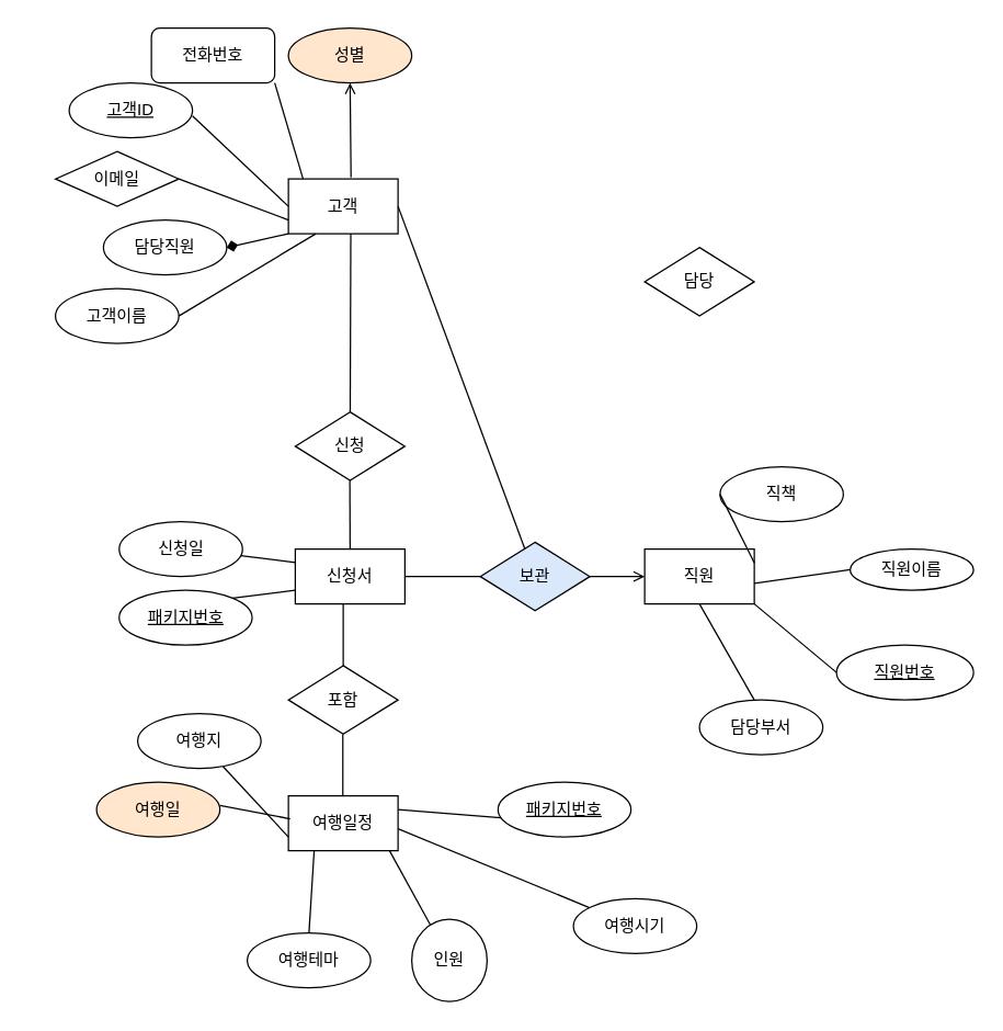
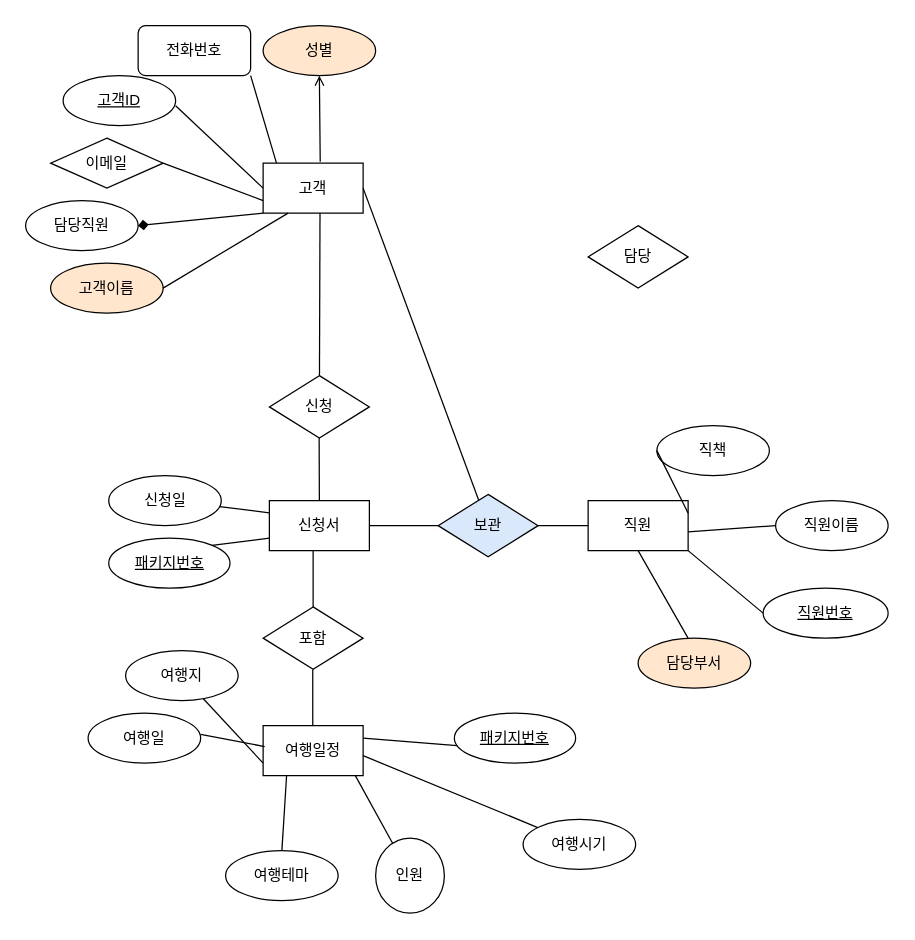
  <mxCell id="0" />
  <mxCell id="1" parent="0" />
  <mxCell id="2" value="" style="edgeStyle=orthogonalEdgeStyle;rounded=0;orthogonalLoop=1;jettySize=auto;html=1;shape=link;strokeColor=none;" parent="1" source="3" target="12" edge="1"><mxGeometry relative="1" as="geometry" /></mxCell>
  <mxCell id="3" value="고객" style="rounded=0;whiteSpace=wrap;html=1;" parent="1" vertex="1"><mxGeometry x="210" y="130" width="80" height="40" as="geometry" /></mxCell>
  <mxCell id="4" value="직원" style="rounded=0;whiteSpace=wrap;html=1;" parent="1" vertex="1"><mxGeometry x="470" y="400" width="80" height="40" as="geometry" /></mxCell>
  <mxCell id="5" value="신청서" style="rounded=0;whiteSpace=wrap;html=1;" parent="1" vertex="1"><mxGeometry x="215" y="400" width="80" height="40" as="geometry" /></mxCell>
  <mxCell id="6" value="신청" style="rhombus;whiteSpace=wrap;html=1;" parent="1" vertex="1"><mxGeometry x="215" y="300" width="80" height="50" as="geometry" /></mxCell>
  <mxCell id="7" value="여행일정" style="rounded=0;whiteSpace=wrap;html=1;" parent="1" vertex="1"><mxGeometry x="210" y="580" width="80" height="40" as="geometry" /></mxCell>
  <mxCell id="8" value="포함" style="rhombus;whiteSpace=wrap;html=1;" parent="1" vertex="1"><mxGeometry x="210" y="485" width="80" height="50" as="geometry" /></mxCell>
- <mxCell id="9" value="고객이름" style="ellipse;whiteSpace=wrap;html=1;" parent="1" vertex="1"><mxGeometry x="40" y="210" width="90" height="40" as="geometry" /></mxCell>
+ <mxCell id="9" value="고객이름" style="ellipse;whiteSpace=wrap;html=1;fillColor=#ffe6cc;" parent="1" vertex="1"><mxGeometry x="40" y="210" width="90" height="40" as="geometry" /></mxCell>
  <mxCell id="10" value="성별" style="ellipse;whiteSpace=wrap;html=1;fillColor=#ffe6cc;" parent="1" vertex="1"><mxGeometry x="210" y="20" width="90" height="40" as="geometry" /></mxCell>
  <mxCell id="11" value="이메일" style="rhombus;whiteSpace=wrap;html=1;" parent="1" vertex="1"><mxGeometry x="40" y="110" width="90" height="40" as="geometry" /></mxCell>
  <mxCell id="12" value="전화번호" style="whiteSpace=wrap;html=1;rounded=1;" parent="1" vertex="1"><mxGeometry x="110" y="20" width="90" height="40" as="geometry" /></mxCell>
  <mxCell id="13" value="보관" style="rhombus;whiteSpace=wrap;html=1;fillColor=#dae8fc;" parent="1" vertex="1"><mxGeometry x="350" y="395" width="80" height="50" as="geometry" /></mxCell>
- <mxCell id="14" value="담당직원" style="ellipse;whiteSpace=wrap;html=1;" parent="1" vertex="1"><mxGeometry x="75" y="160" width="90" height="40" as="geometry" /></mxCell>
- <mxCell id="15" value="담당부서" style="ellipse;whiteSpace=wrap;html=1;" parent="1" vertex="1"><mxGeometry x="510" y="510" width="90" height="40" as="geometry" /></mxCell>
- <mxCell id="16" value="직원이름" style="ellipse;whiteSpace=wrap;html=1;" parent="1" vertex="1"><mxGeometry x="620" y="400" width="90" height="30" as="geometry" /></mxCell>
+ <mxCell id="14" value="담당직원" style="ellipse;whiteSpace=wrap;html=1;" parent="1" vertex="1"><mxGeometry x="20" y="160" width="90" height="40" as="geometry" /></mxCell>
+ <mxCell id="15" value="담당부서" style="ellipse;whiteSpace=wrap;html=1;fillColor=#ffe6cc;" parent="1" vertex="1"><mxGeometry x="510" y="510" width="90" height="40" as="geometry" /></mxCell>
+ <mxCell id="16" value="직원이름" style="ellipse;whiteSpace=wrap;html=1;" parent="1" vertex="1"><mxGeometry x="620" y="400" width="90" height="40" as="geometry" /></mxCell>
  <mxCell id="17" value="직책" style="ellipse;whiteSpace=wrap;html=1;" parent="1" vertex="1"><mxGeometry x="525" y="340" width="90" height="40" as="geometry" /></mxCell>
  <mxCell id="18" value="담당" style="rhombus;whiteSpace=wrap;html=1;" parent="1" vertex="1"><mxGeometry x="470" y="180" width="80" height="50" as="geometry" /></mxCell>
  <mxCell id="19" value="여행지" style="ellipse;whiteSpace=wrap;html=1;" parent="1" vertex="1"><mxGeometry x="100" y="520" width="90" height="40" as="geometry" /></mxCell>
  <mxCell id="20" value="여행시기" style="ellipse;whiteSpace=wrap;html=1;" parent="1" vertex="1"><mxGeometry x="418" y="655" width="90" height="40" as="geometry" /></mxCell>
- <mxCell id="21" value="여행일" style="ellipse;whiteSpace=wrap;html=1;fillColor=#ffe6cc;" parent="1" vertex="1"><mxGeometry x="70" y="570" width="90" height="40" as="geometry" /></mxCell>
+ <mxCell id="21" value="여행일" style="ellipse;whiteSpace=wrap;html=1;" parent="1" vertex="1"><mxGeometry x="70" y="570" width="90" height="40" as="geometry" /></mxCell>
  <mxCell id="22" value="여행테마" style="ellipse;whiteSpace=wrap;html=1;" parent="1" vertex="1"><mxGeometry x="180" y="680" width="90" height="40" as="geometry" /></mxCell>
  <mxCell id="23" value="인원" style="ellipse;whiteSpace=wrap;html=1;" parent="1" vertex="1"><mxGeometry x="300" y="670" width="55" height="60" as="geometry" /></mxCell>
  <mxCell id="24" value="" style="endArrow=open;html=1;entryX=0.5;entryY=1;entryDx=0;entryDy=0;exitX=0.571;exitY=-0.026;exitDx=0;exitDy=0;exitPerimeter=0;" parent="1" source="3" target="10" edge="1"><mxGeometry width="50" height="50" relative="1" as="geometry"><mxPoint x="260" y="130" as="sourcePoint" /><mxPoint x="310" y="80" as="targetPoint" /></mxGeometry></mxCell>
  <mxCell id="25" value="고객ID" style="ellipse;whiteSpace=wrap;html=1;align=center;fontStyle=4;" parent="1" vertex="1"><mxGeometry x="50" y="60" width="90" height="40" as="geometry" /></mxCell>
  <mxCell id="26" value="직원번호" style="ellipse;whiteSpace=wrap;html=1;align=center;fontStyle=4;" parent="1" vertex="1"><mxGeometry x="610" y="470" width="100" height="40" as="geometry" /></mxCell>
  <mxCell id="27" value="패키지번호" style="ellipse;whiteSpace=wrap;html=1;align=center;fontStyle=4;" parent="1" vertex="1"><mxGeometry x="363" y="570" width="97" height="40" as="geometry" /></mxCell>
  <mxCell id="28" value="" style="endArrow=none;html=1;entryX=1;entryY=1;entryDx=0;entryDy=0;exitX=0.571;exitY=-0.026;exitDx=0;exitDy=0;exitPerimeter=0;" parent="1" target="12" edge="1"><mxGeometry width="50" height="50" relative="1" as="geometry"><mxPoint x="220.68" y="130" as="sourcePoint" /><mxPoint x="220" y="61.04" as="targetPoint" /></mxGeometry></mxCell>
  <mxCell id="29" value="" style="endArrow=none;html=1;entryX=1;entryY=1;entryDx=0;entryDy=0;exitX=0;exitY=0.5;exitDx=0;exitDy=0;" parent="1" source="3" edge="1"><mxGeometry width="50" height="50" relative="1" as="geometry"><mxPoint x="173.86" y="160" as="sourcePoint" /><mxPoint x="140" y="84.142" as="targetPoint" /></mxGeometry></mxCell>
  <mxCell id="30" value="" style="endArrow=none;html=1;entryX=1;entryY=0.5;entryDx=0;entryDy=0;" parent="1" target="11" edge="1"><mxGeometry width="50" height="50" relative="1" as="geometry"><mxPoint x="210" y="160" as="sourcePoint" /><mxPoint x="150" y="94.142" as="targetPoint" /></mxGeometry></mxCell>
  <mxCell id="31" value="" style="endArrow=diamond;html=1;entryX=1;entryY=0.5;entryDx=0;entryDy=0;exitX=0;exitY=1;exitDx=0;exitDy=0;" parent="1" source="3" target="14" edge="1"><mxGeometry width="50" height="50" relative="1" as="geometry"><mxPoint x="220" y="160" as="sourcePoint" /><mxPoint x="150" y="94.142" as="targetPoint" /></mxGeometry></mxCell>
  <mxCell id="32" value="" style="endArrow=none;html=1;entryX=0.25;entryY=1;entryDx=0;entryDy=0;" parent="1" target="3" edge="1"><mxGeometry width="50" height="50" relative="1" as="geometry"><mxPoint x="130" y="230" as="sourcePoint" /><mxPoint x="180" y="180" as="targetPoint" /></mxGeometry></mxCell>
  <mxCell id="33" value="" style="endArrow=none;html=1;exitX=1;exitY=0.5;exitDx=0;exitDy=0;" parent="1" source="3" target="13" edge="1"><mxGeometry width="50" height="50" relative="1" as="geometry"><mxPoint x="390" y="150" as="sourcePoint" /><mxPoint x="400" y="160" as="targetPoint" /></mxGeometry></mxCell>
  <mxCell id="34" value="" style="endArrow=none;html=1;exitX=1;exitY=0.5;exitDx=0;exitDy=0;" parent="1" target="6" edge="1"><mxGeometry width="50" height="50" relative="1" as="geometry"><mxPoint x="255.5" y="170" as="sourcePoint" /><mxPoint x="254.5" y="285" as="targetPoint" /></mxGeometry></mxCell>
  <mxCell id="35" value="" style="endArrow=none;html=1;exitX=1;exitY=0.5;exitDx=0;exitDy=0;" parent="1" edge="1"><mxGeometry width="50" height="50" relative="1" as="geometry"><mxPoint x="254.81" y="350" as="sourcePoint" /><mxPoint x="255" y="400" as="targetPoint" /></mxGeometry></mxCell>
  <mxCell id="36" value="" style="endArrow=none;html=1;exitX=0.5;exitY=0;exitDx=0;exitDy=0;" parent="1" source="8" edge="1"><mxGeometry width="50" height="50" relative="1" as="geometry"><mxPoint x="200" y="490" as="sourcePoint" /><mxPoint x="250" y="440" as="targetPoint" /></mxGeometry></mxCell>
  <mxCell id="37" value="" style="endArrow=none;html=1;exitX=0.5;exitY=0;exitDx=0;exitDy=0;" parent="1" edge="1"><mxGeometry width="50" height="50" relative="1" as="geometry"><mxPoint x="249.71" y="580" as="sourcePoint" /><mxPoint x="249.71" y="535" as="targetPoint" /></mxGeometry></mxCell>
  <mxCell id="38" value="" style="endArrow=none;html=1;exitX=0.5;exitY=0;exitDx=0;exitDy=0;entryX=0.016;entryY=0.418;entryDx=0;entryDy=0;entryPerimeter=0;" parent="1" target="7" edge="1"><mxGeometry width="50" height="50" relative="1" as="geometry"><mxPoint x="160" y="587" as="sourcePoint" /><mxPoint x="160" y="542" as="targetPoint" /></mxGeometry></mxCell>
  <mxCell id="39" value="" style="endArrow=none;html=1;entryX=0.016;entryY=0.418;entryDx=0;entryDy=0;entryPerimeter=0;" parent="1" source="19" edge="1"><mxGeometry width="50" height="50" relative="1" as="geometry"><mxPoint x="150" y="628" as="sourcePoint" /><mxPoint x="210" y="610" as="targetPoint" /></mxGeometry></mxCell>
  <mxCell id="40" value="" style="endArrow=none;html=1;entryX=0.016;entryY=0.418;entryDx=0;entryDy=0;entryPerimeter=0;exitX=0.5;exitY=0;exitDx=0;exitDy=0;" parent="1" source="22" edge="1"><mxGeometry width="50" height="50" relative="1" as="geometry"><mxPoint x="190.003" y="643.75" as="sourcePoint" /><mxPoint x="228.77" y="620" as="targetPoint" /></mxGeometry></mxCell>
  <mxCell id="41" value="" style="endArrow=none;html=1;entryX=0.016;entryY=0.418;entryDx=0;entryDy=0;entryPerimeter=0;" parent="1" source="23" edge="1"><mxGeometry width="50" height="50" relative="1" as="geometry"><mxPoint x="315" y="672" as="sourcePoint" /><mxPoint x="283.77" y="620" as="targetPoint" /></mxGeometry></mxCell>
  <mxCell id="42" value="" style="endArrow=none;html=1;entryX=0.016;entryY=0.418;entryDx=0;entryDy=0;entryPerimeter=0;exitX=0.022;exitY=0.649;exitDx=0;exitDy=0;exitPerimeter=0;" parent="1" source="27" edge="1"><mxGeometry width="50" height="50" relative="1" as="geometry"><mxPoint x="370" y="590" as="sourcePoint" /><mxPoint x="290" y="590" as="targetPoint" /></mxGeometry></mxCell>
  <mxCell id="43" value="" style="endArrow=none;html=1;entryX=0.016;entryY=0.418;entryDx=0;entryDy=0;entryPerimeter=0;" parent="1" source="20" edge="1"><mxGeometry width="50" height="50" relative="1" as="geometry"><mxPoint x="365.2" y="610" as="sourcePoint" /><mxPoint x="290" y="604.04" as="targetPoint" /></mxGeometry></mxCell>
  <mxCell id="44" value="신청일" style="ellipse;whiteSpace=wrap;html=1;align=center;" parent="1" vertex="1"><mxGeometry x="86.5" y="380" width="90" height="40" as="geometry" /></mxCell>
  <mxCell id="45" value="패키지번호" style="ellipse;whiteSpace=wrap;html=1;align=center;fontStyle=4;" parent="1" vertex="1"><mxGeometry x="86.5" y="430" width="97" height="40" as="geometry" /></mxCell>
  <mxCell id="46" value="" style="endArrow=none;html=1;entryX=0.016;entryY=0.418;entryDx=0;entryDy=0;entryPerimeter=0;" parent="1" source="44" edge="1"><mxGeometry width="50" height="50" relative="1" as="geometry"><mxPoint x="163.72" y="400" as="sourcePoint" /><mxPoint x="215" y="409.72" as="targetPoint" /></mxGeometry></mxCell>
  <mxCell id="47" value="" style="endArrow=none;html=1;entryX=0.016;entryY=0.418;entryDx=0;entryDy=0;entryPerimeter=0;exitX=1;exitY=0;exitDx=0;exitDy=0;" parent="1" source="45" edge="1"><mxGeometry width="50" height="50" relative="1" as="geometry"><mxPoint x="175.082" y="425.261" as="sourcePoint" /><mxPoint x="215" y="430" as="targetPoint" /></mxGeometry></mxCell>
  <mxCell id="48" value="" style="endArrow=none;html=1;entryX=0;entryY=0.5;entryDx=0;entryDy=0;" parent="1" target="13" edge="1"><mxGeometry width="50" height="50" relative="1" as="geometry"><mxPoint x="295.002" y="420.001" as="sourcePoint" /><mxPoint x="334.92" y="424.74" as="targetPoint" /></mxGeometry></mxCell>
- <mxCell id="49" value="" style="endArrow=open;html=1;exitX=1;exitY=0.5;exitDx=0;exitDy=0;entryX=0;entryY=0.5;entryDx=0;entryDy=0;" parent="1" source="13" target="4" edge="1"><mxGeometry width="50" height="50" relative="1" as="geometry"><mxPoint x="430" y="422" as="sourcePoint" /><mxPoint x="470" y="422" as="targetPoint" /></mxGeometry></mxCell>
+ <mxCell id="49" value="" style="endArrow=none;html=1;exitX=1;exitY=0.5;exitDx=0;exitDy=0;entryX=0;entryY=0.5;entryDx=0;entryDy=0;" parent="1" source="13" target="4" edge="1"><mxGeometry width="50" height="50" relative="1" as="geometry"><mxPoint x="430" y="422" as="sourcePoint" /><mxPoint x="470" y="422" as="targetPoint" /></mxGeometry></mxCell>
  <mxCell id="50" value="" style="endArrow=none;html=1;exitX=1;exitY=0.5;exitDx=0;exitDy=0;entryX=0;entryY=0.5;entryDx=0;entryDy=0;" parent="1" target="17" edge="1"><mxGeometry width="50" height="50" relative="1" as="geometry"><mxPoint x="550" y="410" as="sourcePoint" /><mxPoint x="590" y="410" as="targetPoint" /></mxGeometry></mxCell>
  <mxCell id="51" value="" style="endArrow=none;html=1;exitX=1;exitY=0.5;exitDx=0;exitDy=0;entryX=0;entryY=0.5;entryDx=0;entryDy=0;" parent="1" target="16" edge="1"><mxGeometry width="50" height="50" relative="1" as="geometry"><mxPoint x="550" y="425" as="sourcePoint" /><mxPoint x="620" y="375" as="targetPoint" /></mxGeometry></mxCell>
  <mxCell id="52" value="" style="endArrow=none;html=1;exitX=1;exitY=0.5;exitDx=0;exitDy=0;entryX=0.444;entryY=0;entryDx=0;entryDy=0;entryPerimeter=0;" parent="1" target="15" edge="1"><mxGeometry width="50" height="50" relative="1" as="geometry"><mxPoint x="510" y="440" as="sourcePoint" /><mxPoint x="580" y="435" as="targetPoint" /></mxGeometry></mxCell>
  <mxCell id="53" value="" style="endArrow=none;html=1;exitX=1;exitY=0.5;exitDx=0;exitDy=0;entryX=0;entryY=0.5;entryDx=0;entryDy=0;" parent="1" target="26" edge="1"><mxGeometry width="50" height="50" relative="1" as="geometry"><mxPoint x="550" y="440" as="sourcePoint" /><mxPoint x="589.96" y="510" as="targetPoint" /></mxGeometry></mxCell>
